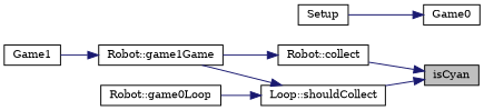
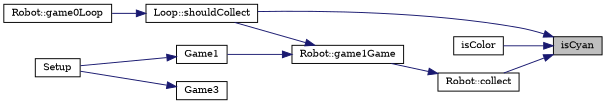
  digraph {
    fontname="DejaVu Serif"
    rankdir=RL
    node [color=black fillcolor=white fontname="DejaVu Serif" fontsize=10 shape=record style=filled]
    edge [color=midnightblue dir=back fontname="DejaVu Serif" fontsize=10 labelfontname=Helvetica labelfontsize=10 style=solid]
    n1 [fillcolor=grey75 fontcolor=black height=0.2 label=isCyan width=0.4]
    n2 [height=0.2 label="Robot::collect" width=0.4]
+   n3 [height=0.2 label=isColor width=0.4]
    n4 [height=0.2 label="Loop::shouldCollect" width=0.4]
    n5 [height=0.2 label="Robot::game1Game" width=0.4]
    n6 [height=0.2 label="Robot::game0Loop" width=0.4]
    n7 [height=0.2 label=Game1 width=0.4]
    n8 [height=0.2 label=Setup width=0.4]
-   n9 [height=0.2 label=Game0 width=0.4]
+   n9 [height=0.2 label=Game3 width=0.4]
    n1 -> n2
+   n1 -> n3
    n1 -> n4
    n2 -> n5
-   n4 -> n5
+   n5 -> n4
    n4 -> n6
    n5 -> n7
+   n7 -> n8
    n9 -> n8
  }
